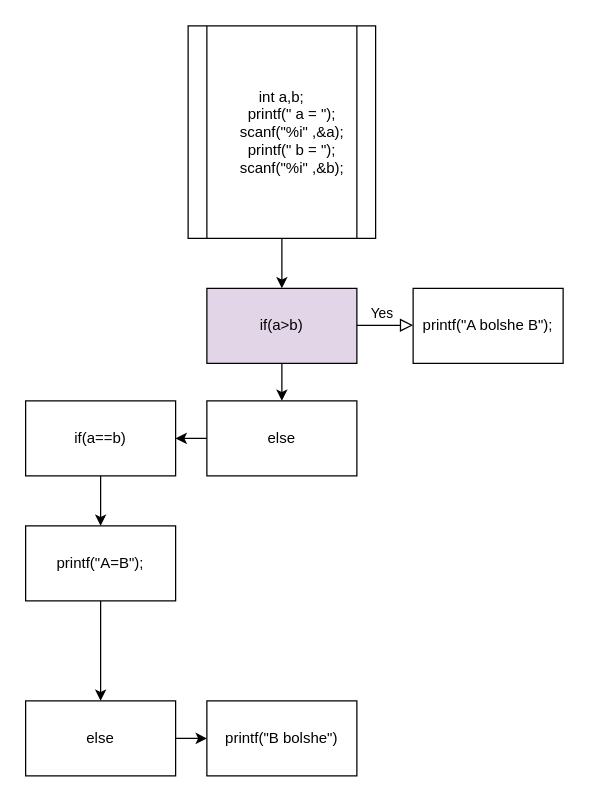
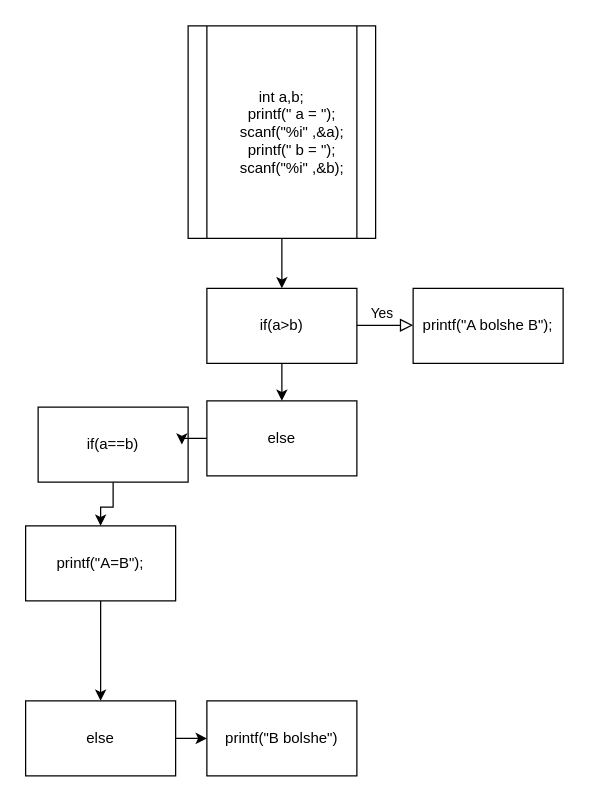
  <mxCell id="0" />
  <mxCell id="1" parent="0" />
  <mxCell id="2" value="" style="rounded=0;html=1;jettySize=auto;orthogonalLoop=1;fontSize=11;endArrow=block;endFill=0;endSize=8;strokeWidth=1;shadow=0;labelBackgroundColor=none;edgeStyle=orthogonalEdgeStyle;" parent="1" edge="1"><mxGeometry relative="1" as="geometry"><mxPoint x="210" y="140" as="sourcePoint" /><mxPoint x="210" y="190" as="targetPoint" /></mxGeometry></mxCell>
  <mxCell id="3" value="Yes" style="edgeStyle=orthogonalEdgeStyle;rounded=0;html=1;jettySize=auto;orthogonalLoop=1;fontSize=11;endArrow=block;endFill=0;endSize=8;strokeWidth=1;shadow=0;labelBackgroundColor=none;" parent="1" edge="1"><mxGeometry y="10" relative="1" as="geometry"><mxPoint as="offset" /><mxPoint x="280" y="259.5" as="sourcePoint" /><mxPoint x="330" y="259.5" as="targetPoint" /></mxGeometry></mxCell>
  <mxCell id="4" value="" style="edgeStyle=orthogonalEdgeStyle;rounded=0;orthogonalLoop=1;jettySize=auto;html=1;" edge="1" parent="1" source="5" target="7"><mxGeometry relative="1" as="geometry" /></mxCell>
  <mxCell id="5" value="&lt;div&gt;int a,b;&lt;/div&gt;&lt;div&gt;&amp;nbsp; &amp;nbsp; &amp;nbsp;printf(&quot; a = &quot;);&lt;/div&gt;&lt;div&gt;&amp;nbsp; &amp;nbsp; &amp;nbsp;scanf(&quot;%i&quot; ,&amp;amp;a);&lt;/div&gt;&lt;div&gt;&amp;nbsp; &amp;nbsp; &amp;nbsp;printf(&quot; b = &quot;);&lt;/div&gt;&lt;div&gt;&amp;nbsp; &amp;nbsp; &amp;nbsp;scanf(&quot;%i&quot; ,&amp;amp;b);&lt;/div&gt;" style="shape=process;whiteSpace=wrap;html=1;backgroundOutline=1;" vertex="1" parent="1"><mxGeometry x="150" width="150" height="170" as="geometry" y="20" /></mxCell>
  <mxCell id="6" value="" style="edgeStyle=orthogonalEdgeStyle;rounded=0;orthogonalLoop=1;jettySize=auto;html=1;" edge="1" parent="1" source="7" target="15"><mxGeometry relative="1" as="geometry" /></mxCell>
- <mxCell id="7" value="if(a&gt;b)" style="rounded=0;whiteSpace=wrap;html=1;fillColor=#e1d5e7;" vertex="1" parent="1"><mxGeometry x="165" y="230" width="120" height="60" as="geometry" /></mxCell>
+ <mxCell id="7" value="if(a&gt;b)" style="rounded=0;whiteSpace=wrap;html=1;" vertex="1" parent="1"><mxGeometry x="165" y="230" width="120" height="60" as="geometry" /></mxCell>
  <mxCell id="8" value="printf(&quot;A bolshe B&quot;);" style="rounded=0;whiteSpace=wrap;html=1;" vertex="1" parent="1"><mxGeometry x="330" y="230" width="120" height="60" as="geometry" /></mxCell>
  <mxCell id="9" value="" style="edgeStyle=orthogonalEdgeStyle;rounded=0;orthogonalLoop=1;jettySize=auto;html=1;" edge="1" parent="1" source="10" target="12"><mxGeometry relative="1" as="geometry" /></mxCell>
- <mxCell id="10" value="if(a==b)" style="rounded=0;whiteSpace=wrap;html=1;" vertex="1" parent="1"><mxGeometry x="20" y="320" width="120" height="60" as="geometry" /></mxCell>
+ <mxCell id="10" value="if(a==b)" style="rounded=0;whiteSpace=wrap;html=1;" vertex="1" parent="1"><mxGeometry x="30" y="325" width="120" height="60" as="geometry" /></mxCell>
  <mxCell id="11" value="" style="edgeStyle=orthogonalEdgeStyle;rounded=0;orthogonalLoop=1;jettySize=auto;html=1;" edge="1" parent="1" source="12" target="17"><mxGeometry relative="1" as="geometry" /></mxCell>
  <mxCell id="12" value="printf(&quot;A=B&quot;);" style="rounded=0;whiteSpace=wrap;html=1;" vertex="1" parent="1"><mxGeometry x="20" y="420" width="120" height="60" as="geometry" /></mxCell>
  <mxCell id="13" value="printf(&quot;B bolshe&quot;)" style="rounded=0;whiteSpace=wrap;html=1;" vertex="1" parent="1"><mxGeometry x="165" y="560" width="120" height="60" as="geometry" /></mxCell>
  <mxCell id="14" value="" style="edgeStyle=orthogonalEdgeStyle;rounded=0;orthogonalLoop=1;jettySize=auto;html=1;" edge="1" parent="1" source="15" target="10"><mxGeometry relative="1" as="geometry" /></mxCell>
  <mxCell id="15" value="else" style="rounded=0;whiteSpace=wrap;html=1;" vertex="1" parent="1"><mxGeometry x="165" y="320" width="120" height="60" as="geometry" /></mxCell>
  <mxCell id="16" value="" style="edgeStyle=orthogonalEdgeStyle;rounded=0;orthogonalLoop=1;jettySize=auto;html=1;" edge="1" parent="1" source="17" target="13"><mxGeometry relative="1" as="geometry" /></mxCell>
  <mxCell id="17" value="else" style="rounded=0;whiteSpace=wrap;html=1;" vertex="1" parent="1"><mxGeometry x="20" y="560" width="120" height="60" as="geometry" /></mxCell>
